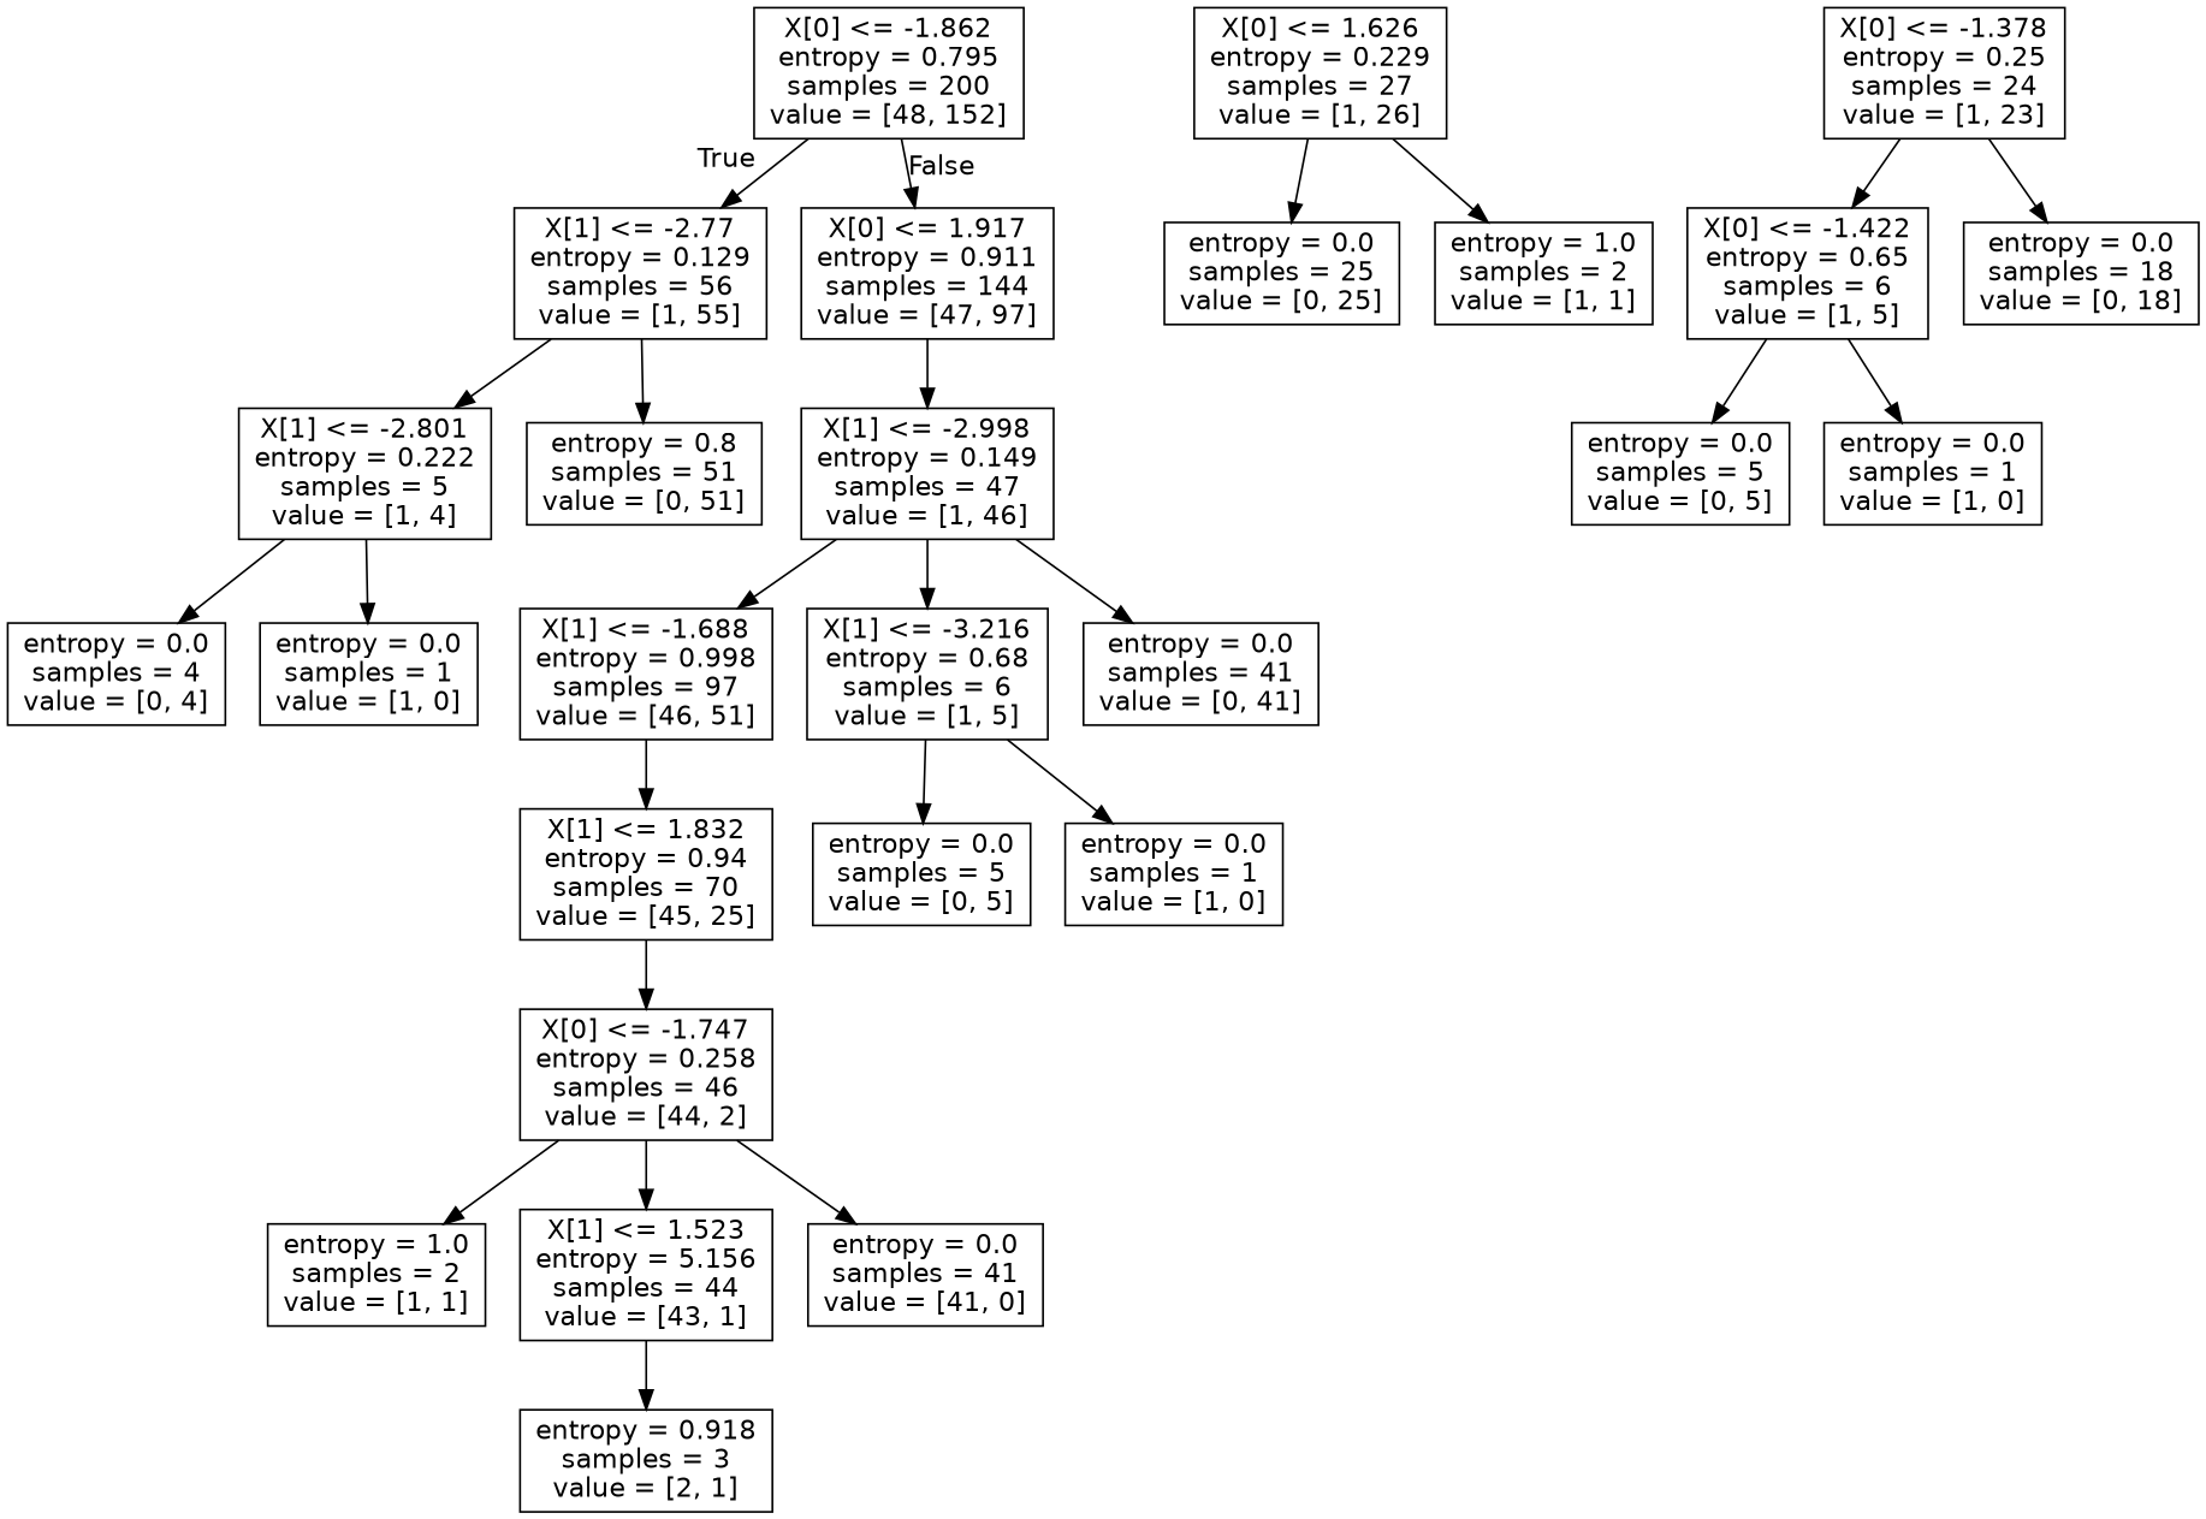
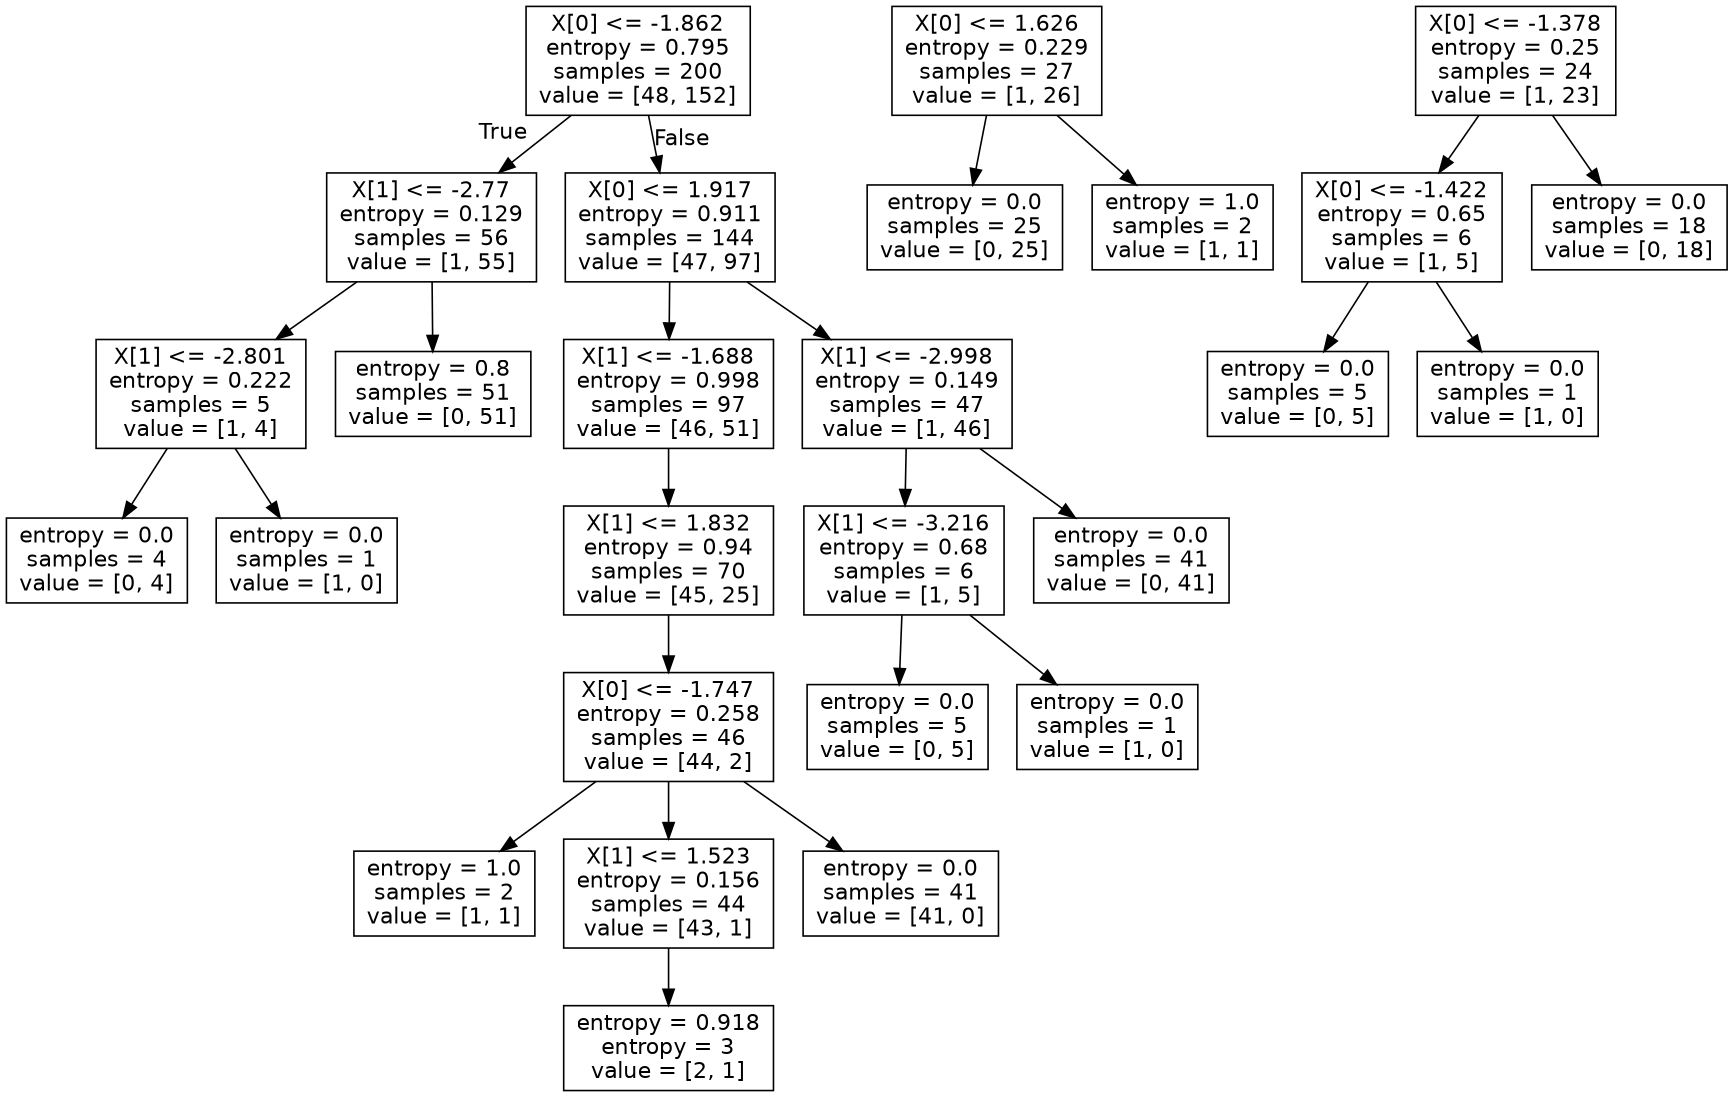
  digraph {
    node [fontname=helvetica shape=box]
    edge [fontname=helvetica]
    n1 [label="X[0] <= -1.862\nentropy = 0.795\nsamples = 200\nvalue = [48, 152]"]
    n2 [label="X[1] <= -2.77\nentropy = 0.129\nsamples = 56\nvalue = [1, 55]"]
    n3 [label="X[0] <= 1.917\nentropy = 0.911\nsamples = 144\nvalue = [47, 97]"]
    n4 [label="X[1] <= -2.801\nentropy = 0.222\nsamples = 5\nvalue = [1, 4]"]
    n5 [label="entropy = 0.8\nsamples = 51\nvalue = [0, 51]"]
    n6 [label="X[1] <= -1.688\nentropy = 0.998\nsamples = 97\nvalue = [46, 51]"]
    n7 [label="X[1] <= -2.998\nentropy = 0.149\nsamples = 47\nvalue = [1, 46]"]
    n8 [label="entropy = 0.0\nsamples = 4\nvalue = [0, 4]"]
    n9 [label="entropy = 0.0\nsamples = 1\nvalue = [1, 0]"]
    n10 [label="X[1] <= 1.832\nentropy = 0.94\nsamples = 70\nvalue = [45, 25]"]
    n11 [label="X[1] <= -3.216\nentropy = 0.68\nsamples = 6\nvalue = [1, 5]"]
    n12 [label="entropy = 0.0\nsamples = 41\nvalue = [0, 41]"]
    n13 [label="X[0] <= 1.626\nentropy = 0.229\nsamples = 27\nvalue = [1, 26]"]
    n14 [label="entropy = 0.0\nsamples = 25\nvalue = [0, 25]"]
    n15 [label="entropy = 1.0\nsamples = 2\nvalue = [1, 1]"]
    n16 [label="X[0] <= -1.747\nentropy = 0.258\nsamples = 46\nvalue = [44, 2]"]
    n17 [label="entropy = 1.0\nsamples = 2\nvalue = [1, 1]"]
-   n18 [label="X[1] <= 1.523\nentropy = 5.156\nsamples = 44\nvalue = [43, 1]"]
+   n18 [label="X[1] <= 1.523\nentropy = 0.156\nsamples = 44\nvalue = [43, 1]"]
    n19 [label="entropy = 0.0\nsamples = 41\nvalue = [41, 0]"]
    n20 [label="X[0] <= -1.378\nentropy = 0.25\nsamples = 24\nvalue = [1, 23]"]
    n21 [label="X[0] <= -1.422\nentropy = 0.65\nsamples = 6\nvalue = [1, 5]"]
    n22 [label="entropy = 0.0\nsamples = 18\nvalue = [0, 18]"]
-   n23 [label="entropy = 0.918\nsamples = 3\nvalue = [2, 1]"]
+   n23 [label="entropy = 0.918\nentropy = 3\nvalue = [2, 1]"]
    n24 [label="entropy = 0.0\nsamples = 5\nvalue = [0, 5]"]
    n25 [label="entropy = 0.0\nsamples = 1\nvalue = [1, 0]"]
    n26 [label="entropy = 0.0\nsamples = 5\nvalue = [0, 5]"]
    n27 [label="entropy = 0.0\nsamples = 1\nvalue = [1, 0]"]
    n1 -> n2 [headlabel=True labelangle=45 labeldistance=2.5]
    n1 -> n3 [headlabel=False labelangle=-45 labeldistance=2.5]
    n2 -> n4
    n2 -> n5
-   n7 -> n6
+   n3 -> n6
    n3 -> n7
    n4 -> n8
    n4 -> n9
    n6 -> n10
    n7 -> n11
    n7 -> n12
    n10 -> n16
    n11 -> n26
    n11 -> n27
    n13 -> n14
    n13 -> n15
    n16 -> n17
    n16 -> n18
    n16 -> n19
    n18 -> n23
    n20 -> n21
    n20 -> n22
    n21 -> n24
    n21 -> n25
  }
